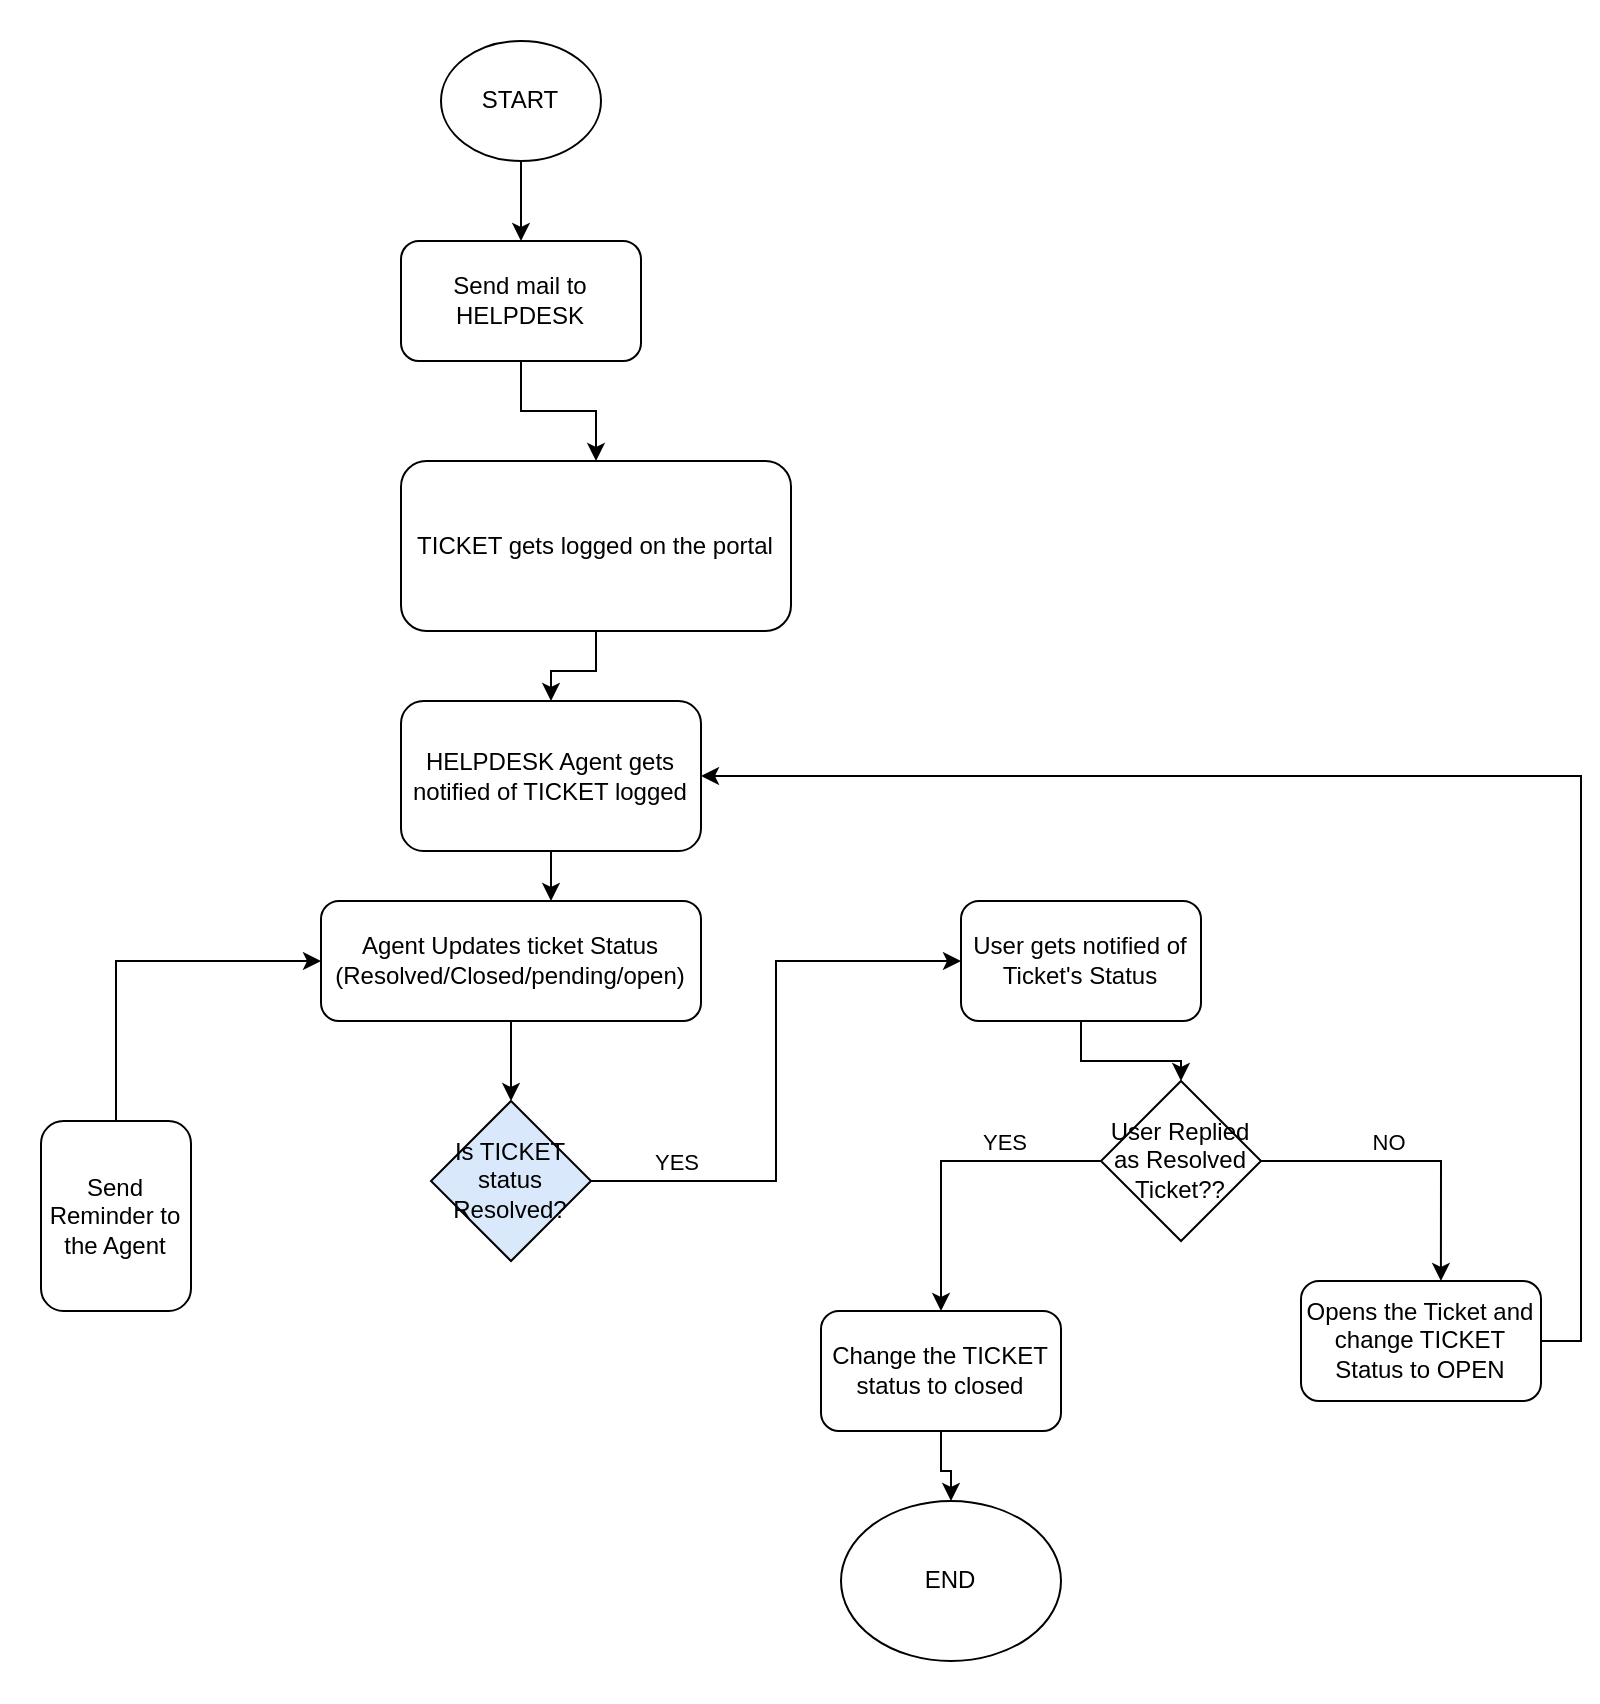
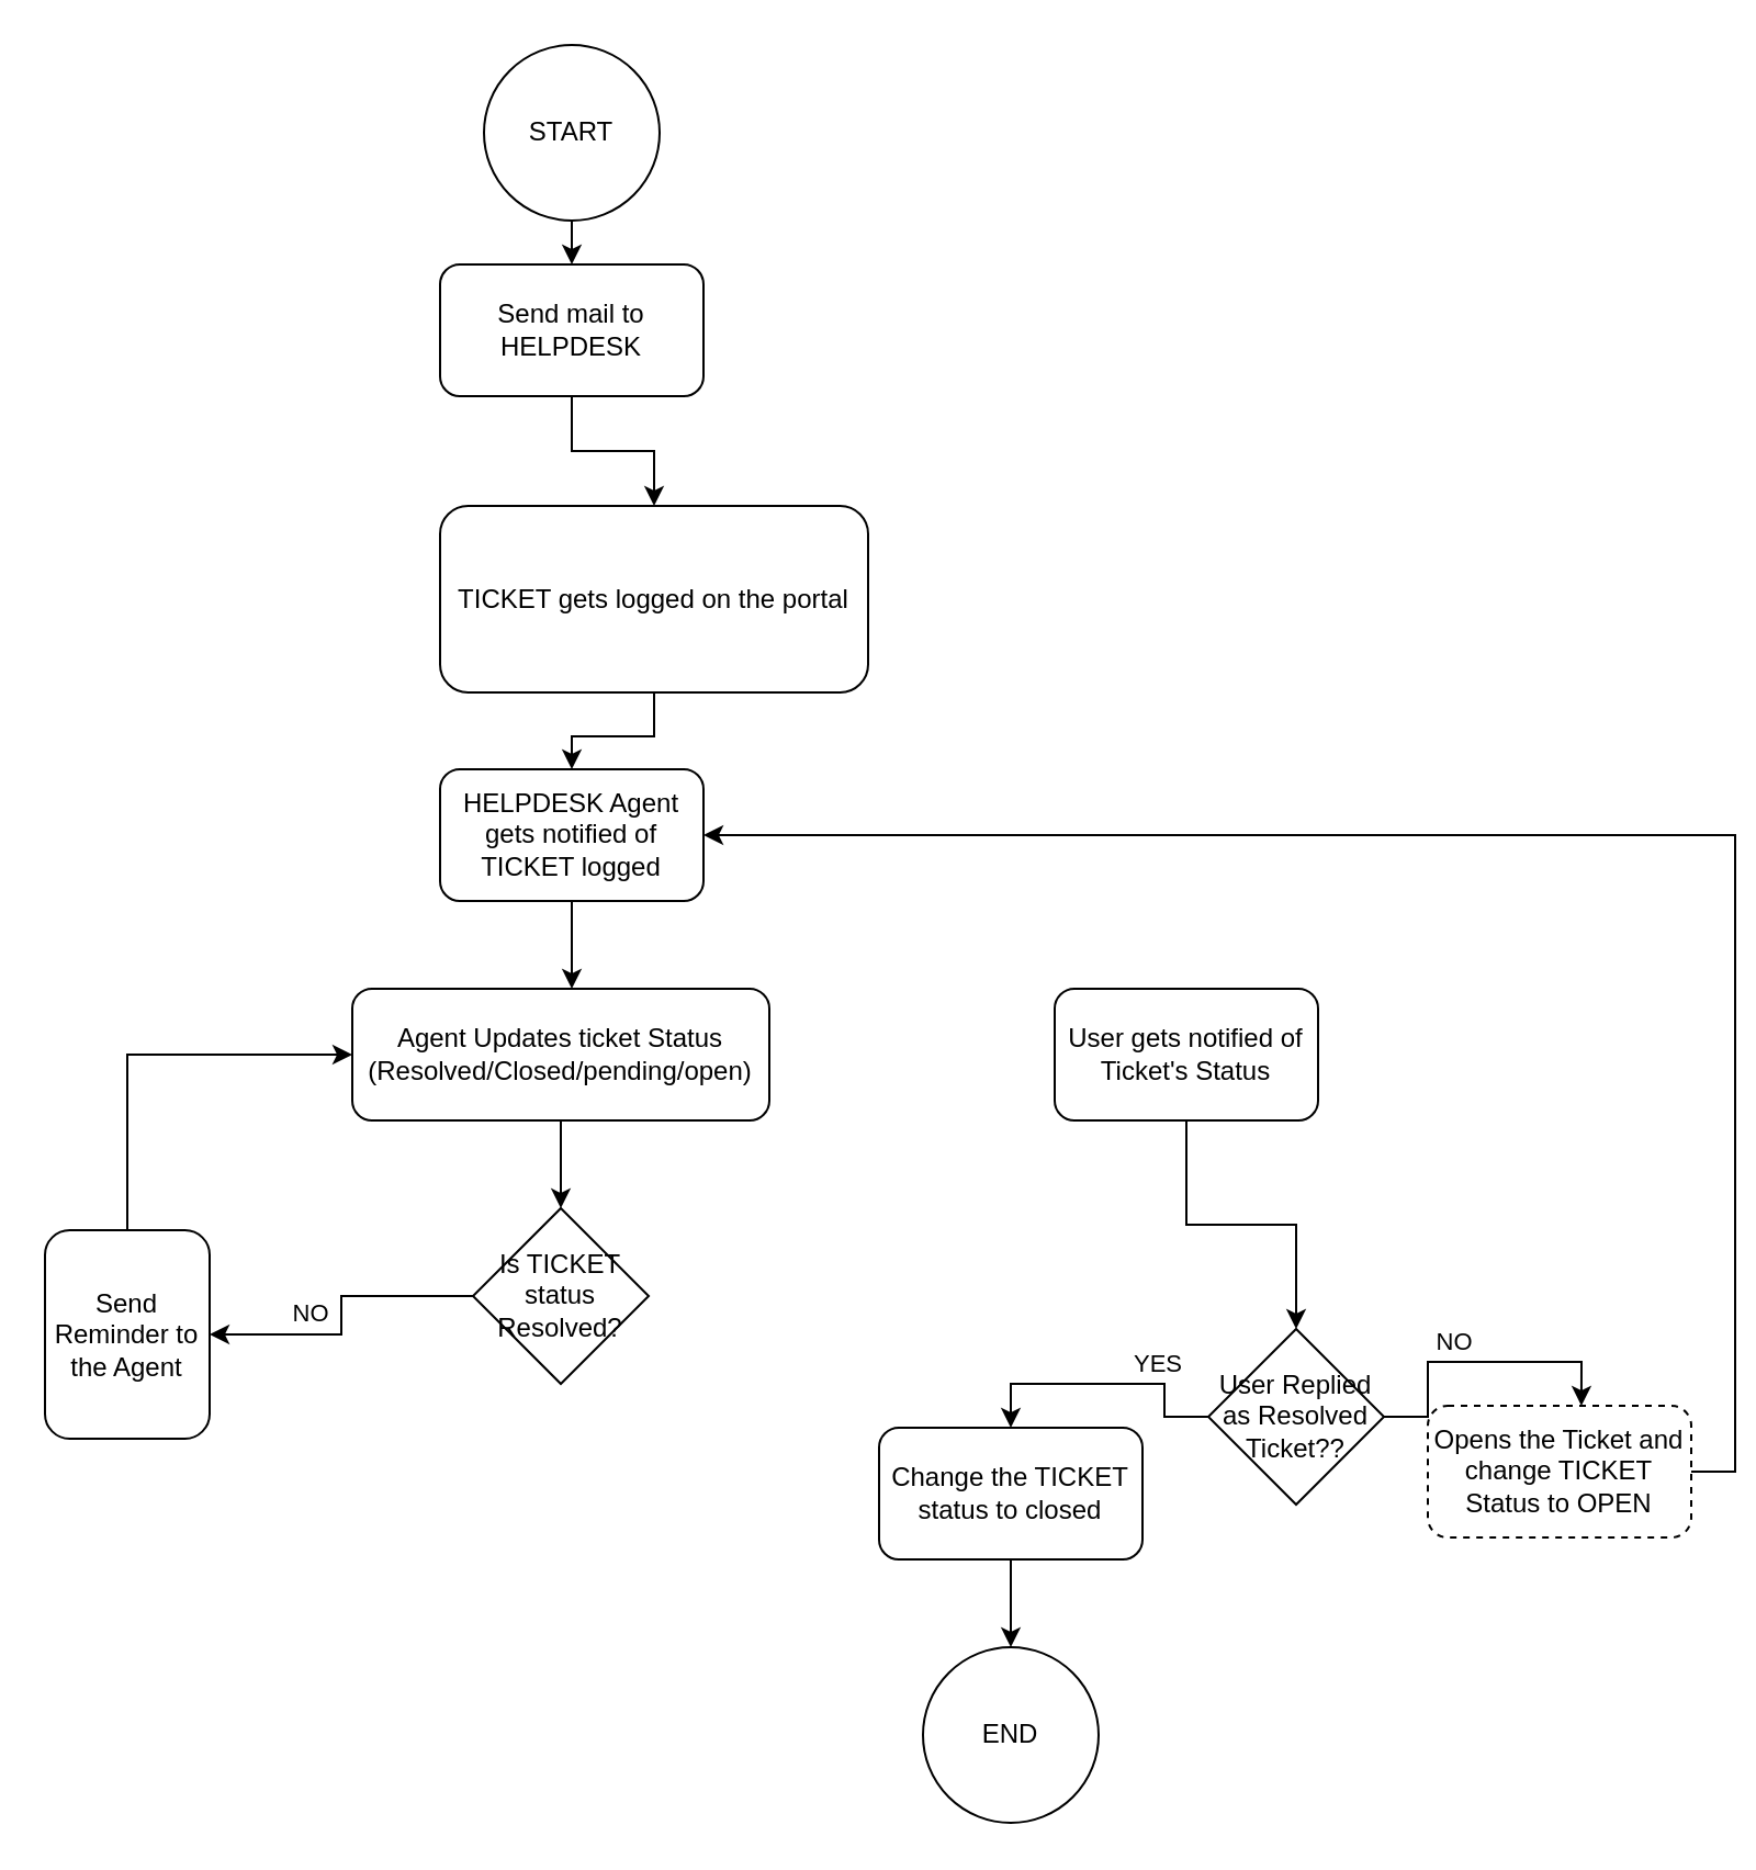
  <mxCell id="0" />
  <mxCell id="1" parent="0" />
  <mxCell id="2" value="" style="edgeStyle=orthogonalEdgeStyle;rounded=0;orthogonalLoop=1;jettySize=auto;html=1;" parent="1" source="3" target="5" edge="1"><mxGeometry relative="1" as="geometry"><Array as="points"><mxPoint x="320" y="130" /><mxPoint x="320" y="130" /></Array></mxGeometry></mxCell>
- <mxCell id="3" value="START" style="ellipse;whiteSpace=wrap;html=1;aspect=fixed;" parent="1" vertex="1"><mxGeometry x="220" y="20" width="80" height="60" as="geometry" /></mxCell>
+ <mxCell id="3" value="START" style="ellipse;whiteSpace=wrap;html=1;aspect=fixed;" parent="1" vertex="1"><mxGeometry x="220" width="80" height="80" as="geometry" y="20" /></mxCell>
  <mxCell id="4" value="" style="edgeStyle=orthogonalEdgeStyle;rounded=0;orthogonalLoop=1;jettySize=auto;html=1;" parent="1" source="5" target="7" edge="1"><mxGeometry relative="1" as="geometry" /></mxCell>
  <mxCell id="5" value="Send mail to HELPDESK" style="rounded=1;whiteSpace=wrap;html=1;" parent="1" vertex="1"><mxGeometry x="200" y="120" width="120" height="60" as="geometry" /></mxCell>
  <mxCell id="6" value="" style="edgeStyle=orthogonalEdgeStyle;rounded=0;orthogonalLoop=1;jettySize=auto;html=1;" parent="1" source="7" target="9" edge="1"><mxGeometry relative="1" as="geometry" /></mxCell>
  <mxCell id="7" value="TICKET gets logged on the portal" style="rounded=1;whiteSpace=wrap;html=1;" parent="1" vertex="1"><mxGeometry x="200" y="230" width="195" height="85" as="geometry" /></mxCell>
  <mxCell id="8" value="" style="edgeStyle=orthogonalEdgeStyle;rounded=0;orthogonalLoop=1;jettySize=auto;html=1;" parent="1" source="9" target="11" edge="1"><mxGeometry relative="1" as="geometry"><Array as="points"><mxPoint x="260" y="420" /><mxPoint x="260" y="420" /></Array></mxGeometry></mxCell>
- <mxCell id="9" value="HELPDESK Agent gets notified of TICKET logged" style="rounded=1;whiteSpace=wrap;html=1;" parent="1" vertex="1"><mxGeometry x="200" y="350" width="150" height="75" as="geometry" /></mxCell>
+ <mxCell id="9" value="HELPDESK Agent gets notified of TICKET logged" style="rounded=1;whiteSpace=wrap;html=1;" parent="1" vertex="1"><mxGeometry x="200" y="350" width="120" height="60" as="geometry" /></mxCell>
  <mxCell id="10" value="" style="edgeStyle=orthogonalEdgeStyle;rounded=0;orthogonalLoop=1;jettySize=auto;html=1;" parent="1" source="11" target="28" edge="1"><mxGeometry relative="1" as="geometry" /></mxCell>
  <mxCell id="11" value="Agent Updates ticket Status&lt;br&gt;(Resolved/Closed/pending/open)" style="rounded=1;whiteSpace=wrap;html=1;" parent="1" vertex="1"><mxGeometry x="160" y="450" width="190" height="60" as="geometry" /></mxCell>
  <mxCell id="12" value="" style="edgeStyle=orthogonalEdgeStyle;rounded=0;orthogonalLoop=1;jettySize=auto;html=1;" parent="1" source="13" target="23" edge="1"><mxGeometry relative="1" as="geometry" /></mxCell>
- <mxCell id="13" value="Change the TICKET status to closed" style="rounded=1;whiteSpace=wrap;html=1;" parent="1" vertex="1"><mxGeometry x="410" y="655" width="120" height="60" as="geometry" /></mxCell>
+ <mxCell id="13" value="Change the TICKET status to closed" style="rounded=1;whiteSpace=wrap;html=1;" parent="1" vertex="1"><mxGeometry x="400" y="650" width="120" height="60" as="geometry" /></mxCell>
  <mxCell id="14" style="edgeStyle=orthogonalEdgeStyle;rounded=0;orthogonalLoop=1;jettySize=auto;html=1;exitX=1;exitY=0.5;exitDx=0;exitDy=0;entryX=1;entryY=0.5;entryDx=0;entryDy=0;" parent="1" source="15" target="9" edge="1"><mxGeometry relative="1" as="geometry" /></mxCell>
- <mxCell id="15" value="Opens the Ticket and change TICKET Status to OPEN" style="rounded=1;whiteSpace=wrap;html=1;" parent="1" vertex="1"><mxGeometry x="650" y="640" width="120" height="60" as="geometry" /></mxCell>
+ <mxCell id="15" value="Opens the Ticket and change TICKET Status to OPEN" style="rounded=1;whiteSpace=wrap;html=1;dashed=1;" parent="1" vertex="1"><mxGeometry x="650" y="640" width="120" height="60" as="geometry" /></mxCell>
  <mxCell id="16" style="edgeStyle=orthogonalEdgeStyle;rounded=0;orthogonalLoop=1;jettySize=auto;html=1;exitX=0.5;exitY=1;exitDx=0;exitDy=0;entryX=0.5;entryY=0;entryDx=0;entryDy=0;" parent="1" source="17" target="22" edge="1"><mxGeometry relative="1" as="geometry" /></mxCell>
  <mxCell id="17" value="User gets notified of Ticket's Status" style="rounded=1;whiteSpace=wrap;html=1;" parent="1" vertex="1"><mxGeometry x="480" y="450" width="120" height="60" as="geometry" /></mxCell>
  <mxCell id="18" style="edgeStyle=orthogonalEdgeStyle;rounded=0;orthogonalLoop=1;jettySize=auto;html=1;exitX=1;exitY=0.5;exitDx=0;exitDy=0;entryX=0.583;entryY=0;entryDx=0;entryDy=0;entryPerimeter=0;" parent="1" source="22" target="15" edge="1"><mxGeometry relative="1" as="geometry" /></mxCell>
  <mxCell id="19" value="NO&lt;br&gt;" style="edgeLabel;html=1;align=center;verticalAlign=middle;resizable=0;points=[];" parent="18" vertex="1" connectable="0"><mxGeometry x="-0.163" y="1" relative="1" as="geometry"><mxPoint y="-9" as="offset" /></mxGeometry></mxCell>
  <mxCell id="20" style="edgeStyle=orthogonalEdgeStyle;rounded=0;orthogonalLoop=1;jettySize=auto;html=1;exitX=0;exitY=0.5;exitDx=0;exitDy=0;entryX=0.5;entryY=0;entryDx=0;entryDy=0;" parent="1" source="22" target="13" edge="1"><mxGeometry relative="1" as="geometry" /></mxCell>
  <mxCell id="21" value="YES" style="edgeLabel;html=1;align=center;verticalAlign=middle;resizable=0;points=[];" parent="20" vertex="1" connectable="0"><mxGeometry x="-0.335" y="2" relative="1" as="geometry"><mxPoint x="3" y="-12" as="offset" /></mxGeometry></mxCell>
- <mxCell id="22" value="User Replied as Resolved Ticket??" style="rhombus;whiteSpace=wrap;html=1;" parent="1" vertex="1"><mxGeometry x="550" y="540" width="80" height="80" as="geometry" /></mxCell>
- <mxCell id="23" value="END" style="ellipse;whiteSpace=wrap;html=1;aspect=fixed;" parent="1" vertex="1"><mxGeometry x="420" y="750" width="110" height="80" as="geometry" /></mxCell>
- <mxCell id="26" style="edgeStyle=orthogonalEdgeStyle;rounded=0;orthogonalLoop=1;jettySize=auto;html=1;exitX=1;exitY=0.5;exitDx=0;exitDy=0;entryX=0;entryY=0.5;entryDx=0;entryDy=0;" parent="1" source="28" target="17" edge="1"><mxGeometry relative="1" as="geometry" /></mxCell>
- <mxCell id="27" value="YES" style="edgeLabel;html=1;align=center;verticalAlign=middle;resizable=0;points=[];" parent="26" vertex="1" connectable="0"><mxGeometry x="-0.711" y="1" relative="1" as="geometry"><mxPoint x="-1" y="-9" as="offset" /></mxGeometry></mxCell>
- <mxCell id="28" value="Is TICKET status Resolved?" style="rhombus;whiteSpace=wrap;html=1;fillColor=#dae8fc;" parent="1" vertex="1"><mxGeometry x="215" y="550" width="80" height="80" as="geometry" /></mxCell>
+ <mxCell id="22" value="User Replied as Resolved Ticket??" style="rhombus;whiteSpace=wrap;html=1;" parent="1" vertex="1"><mxGeometry x="550" y="605" width="80" height="80" as="geometry" /></mxCell>
+ <mxCell id="23" value="END" style="ellipse;whiteSpace=wrap;html=1;aspect=fixed;" parent="1" vertex="1"><mxGeometry x="420" y="750" width="80" height="80" as="geometry" /></mxCell>
+ <mxCell id="24" value="" style="edgeStyle=orthogonalEdgeStyle;rounded=0;orthogonalLoop=1;jettySize=auto;html=1;" parent="1" source="28" target="30" edge="1"><mxGeometry relative="1" as="geometry" /></mxCell>
+ <mxCell id="25" value="NO&lt;br&gt;" style="edgeLabel;html=1;align=center;verticalAlign=middle;resizable=0;points=[];" parent="24" vertex="1" connectable="0"><mxGeometry x="0.179" y="-1" relative="1" as="geometry"><mxPoint x="-11" y="-9" as="offset" /></mxGeometry></mxCell>
+ <mxCell id="28" value="Is TICKET status Resolved?" style="rhombus;whiteSpace=wrap;html=1;" parent="1" vertex="1"><mxGeometry x="215" y="550" width="80" height="80" as="geometry" /></mxCell>
  <mxCell id="29" style="edgeStyle=orthogonalEdgeStyle;rounded=0;orthogonalLoop=1;jettySize=auto;html=1;exitX=0.5;exitY=0;exitDx=0;exitDy=0;entryX=0;entryY=0.5;entryDx=0;entryDy=0;" parent="1" source="30" target="11" edge="1"><mxGeometry relative="1" as="geometry" /></mxCell>
  <mxCell id="30" value="Send Reminder to the Agent" style="rounded=1;whiteSpace=wrap;html=1;" parent="1" vertex="1"><mxGeometry x="20" y="560" width="75" height="95" as="geometry" /></mxCell>
